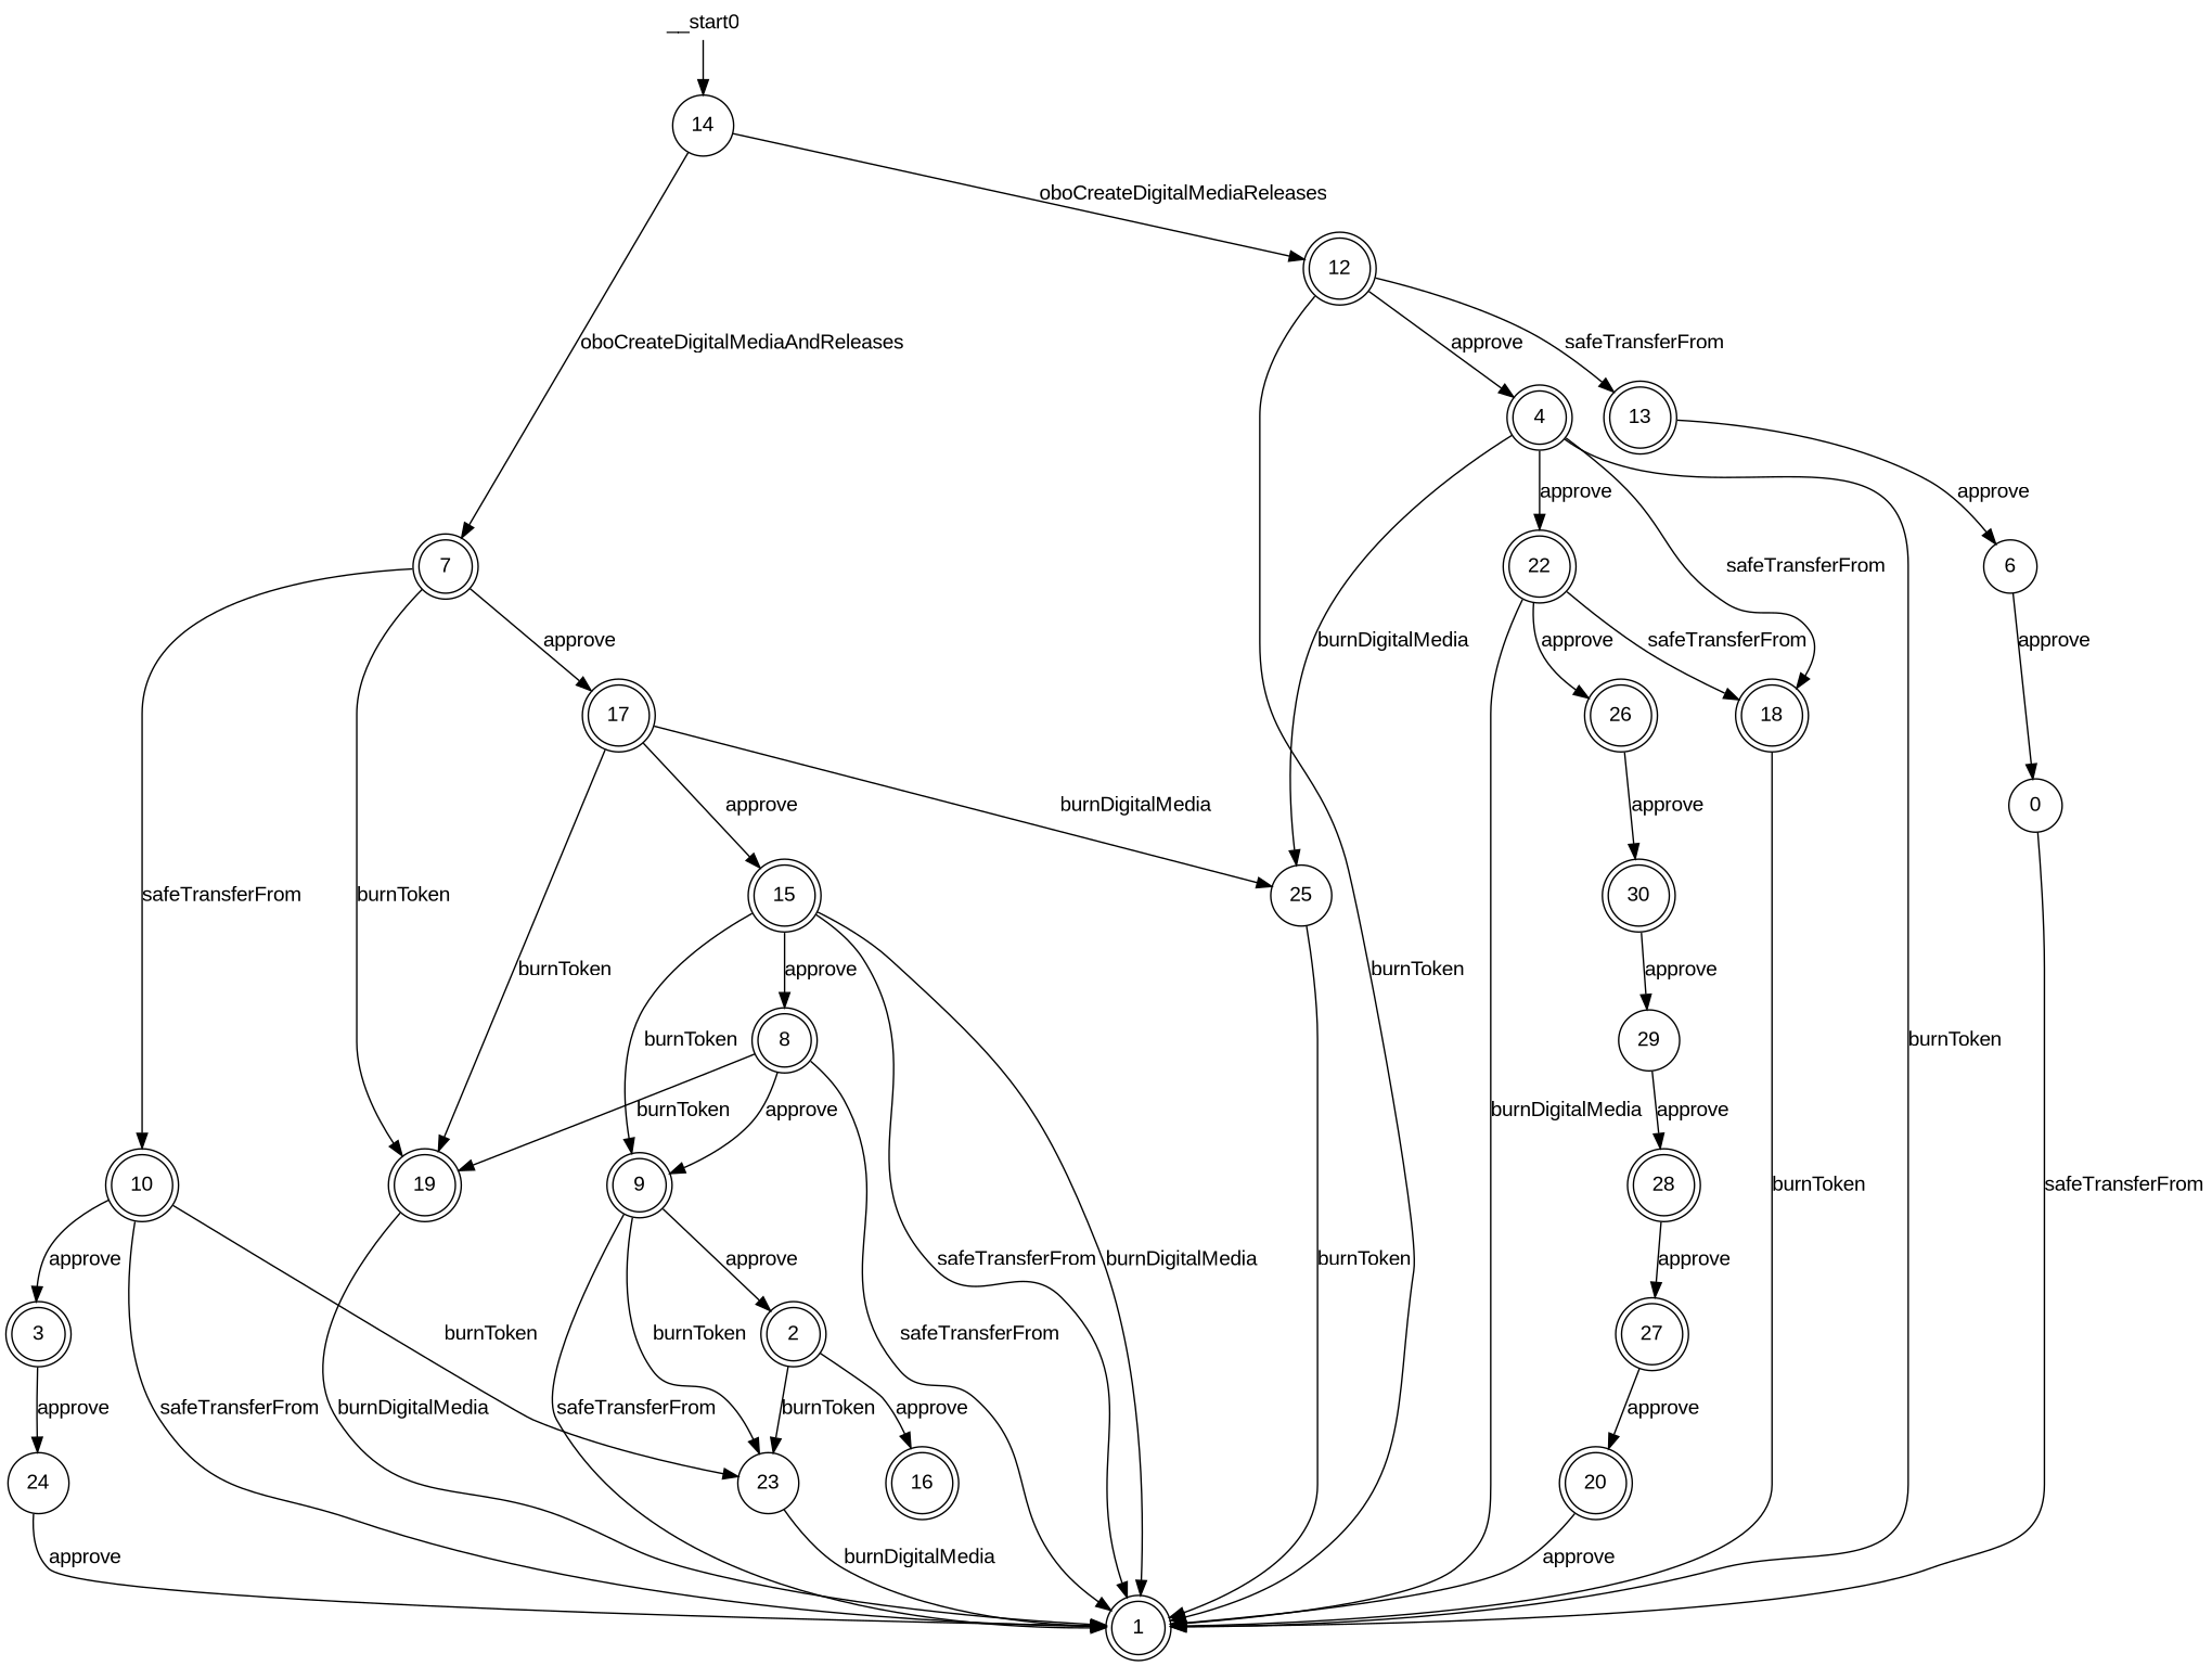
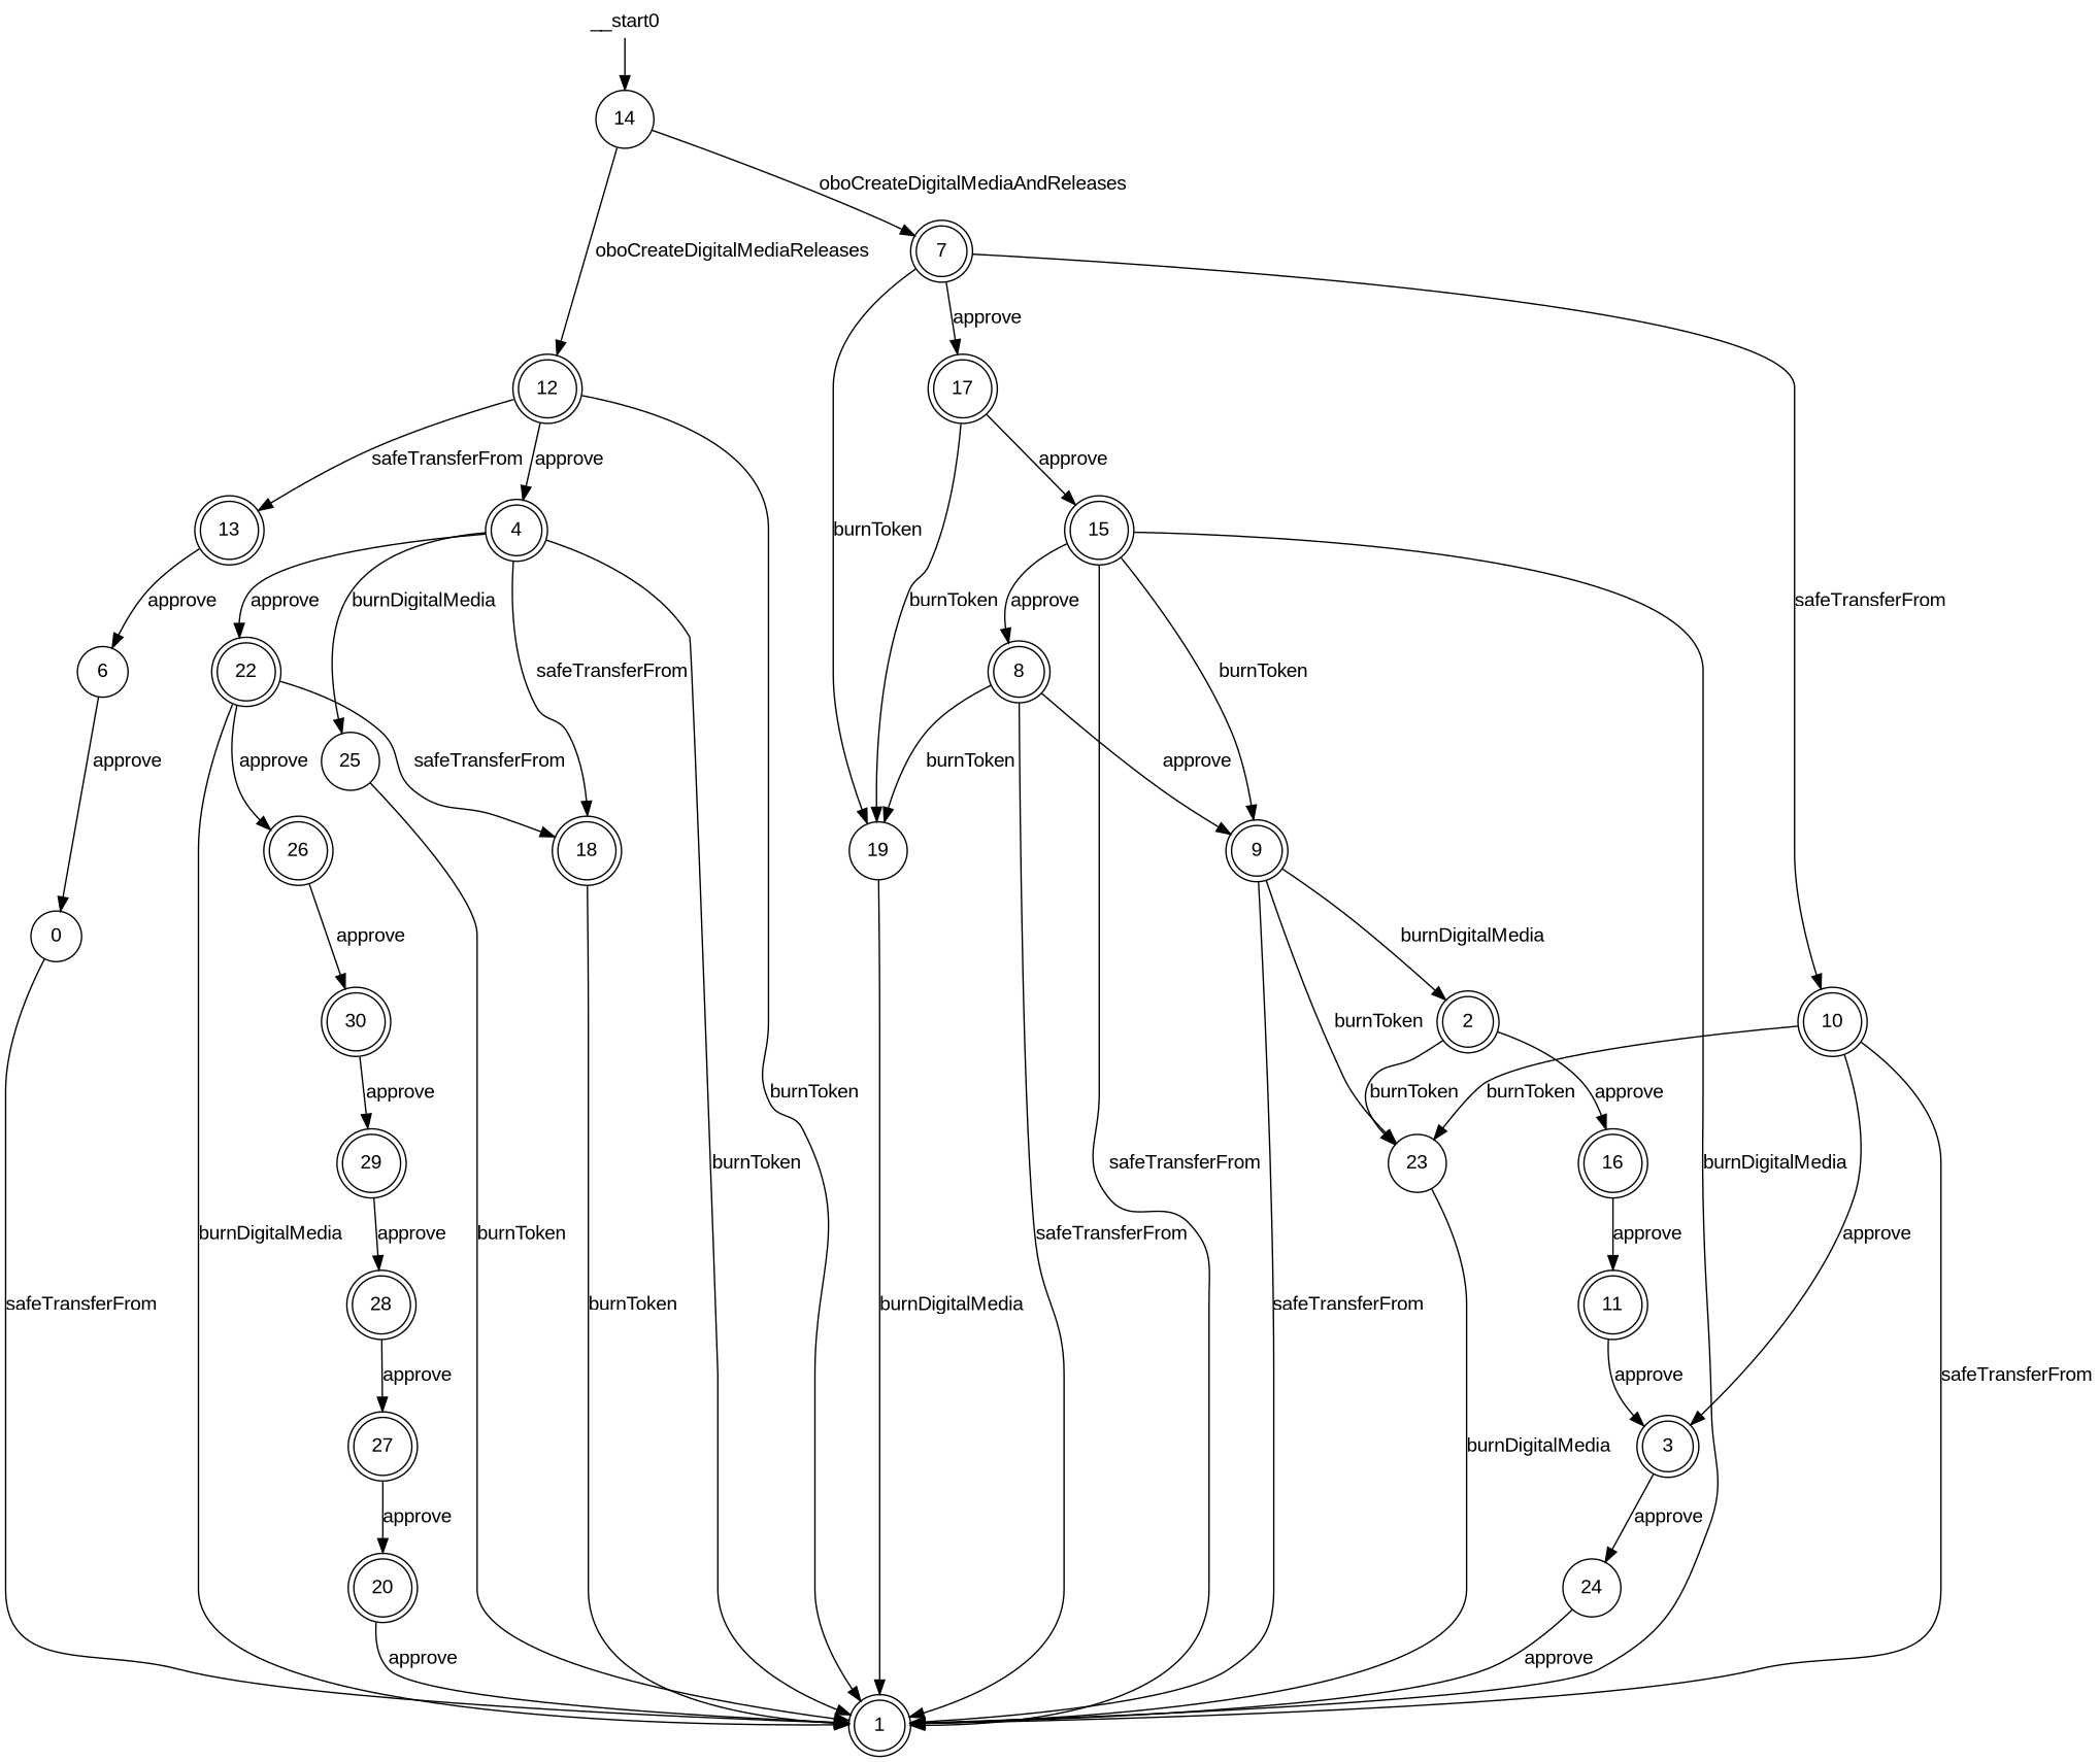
  digraph {
    fontname="Liberation Sans"
    node [fontname="Liberation Sans" shape=doublecircle]
    edge [fontname="Liberation Sans"]
    n1 [label=0 shape=circle]
    n2 [label=1]
    n3 [label=2]
    n4 [label=16]
    n5 [label=23 shape=circle]
+   n6 [label=11]
    n7 [label=3]
    n8 [label=24 shape=circle]
    n9 [label=4]
    n10 [label=18]
    n11 [label=22]
    n12 [label=25 shape=circle]
    n13 [label=26]
    n14 [label=6 shape=circle]
    n15 [label=7]
    n16 [label=10]
    n17 [label=17]
-   n18 [label=19]
+   n18 [label=19 shape=circle]
    n19 [label=15]
    n20 [label=8]
    n21 [label=9]
    n22 [label=12]
    n23 [label=13]
    n24 [label=14 shape=circle]
    n25 [label=20]
    n26 [label=30]
-   n27 [label=29 shape=circle]
+   n27 [label=29]
    n28 [label=27]
    n29 [label=28]
    __start0 [height=0 shape=none width=0]
    n1 -> n2 [label=safeTransferFrom]
    n3 -> n4 [label=approve]
    n3 -> n5 [label=burnToken]
+   n4 -> n6 [label=approve]
    n5 -> n2 [label=burnDigitalMedia]
+   n6 -> n7 [label=approve]
    n7 -> n8 [label=approve]
    n8 -> n2 [label=approve]
    n9 -> n2 [label=burnToken]
    n9 -> n10 [label=safeTransferFrom]
    n9 -> n11 [label=approve]
    n9 -> n12 [label=burnDigitalMedia]
    n10 -> n2 [label=burnToken]
    n11 -> n2 [label=burnDigitalMedia]
    n11 -> n10 [label=safeTransferFrom]
    n11 -> n13 [label=approve]
    n12 -> n2 [label=burnToken]
    n13 -> n26 [label=approve]
    n14 -> n1 [label=approve]
    n15 -> n16 [label=safeTransferFrom]
    n15 -> n17 [label=approve]
    n15 -> n18 [label=burnToken]
    n16 -> n2 [label=safeTransferFrom]
    n16 -> n5 [label=burnToken]
    n16 -> n7 [label=approve]
-   n17 -> n12 [label=burnDigitalMedia]
    n17 -> n18 [label=burnToken]
    n17 -> n19 [label=approve]
    n18 -> n2 [label=burnDigitalMedia]
    n19 -> n2 [label=safeTransferFrom]
    n19 -> n2 [label=burnDigitalMedia]
    n19 -> n20 [label=approve]
    n19 -> n21 [label=burnToken]
    n20 -> n2 [label=safeTransferFrom]
    n20 -> n18 [label=burnToken]
    n20 -> n21 [label=approve]
    n21 -> n2 [label=safeTransferFrom]
-   n21 -> n3 [label=approve]
+   n21 -> n3 [label=burnDigitalMedia]
    n21 -> n5 [label=burnToken]
    n22 -> n2 [label=burnToken]
    n22 -> n9 [label=approve]
    n22 -> n23 [label=safeTransferFrom]
    n23 -> n14 [label=approve]
    n24 -> n15 [label=oboCreateDigitalMediaAndReleases]
    n24 -> n22 [label=oboCreateDigitalMediaReleases]
    n25 -> n2 [label=approve]
    n26 -> n27 [label=approve]
    n27 -> n29 [label=approve]
    n28 -> n25 [label=approve]
    n29 -> n28 [label=approve]
    __start0 -> n24
  }
